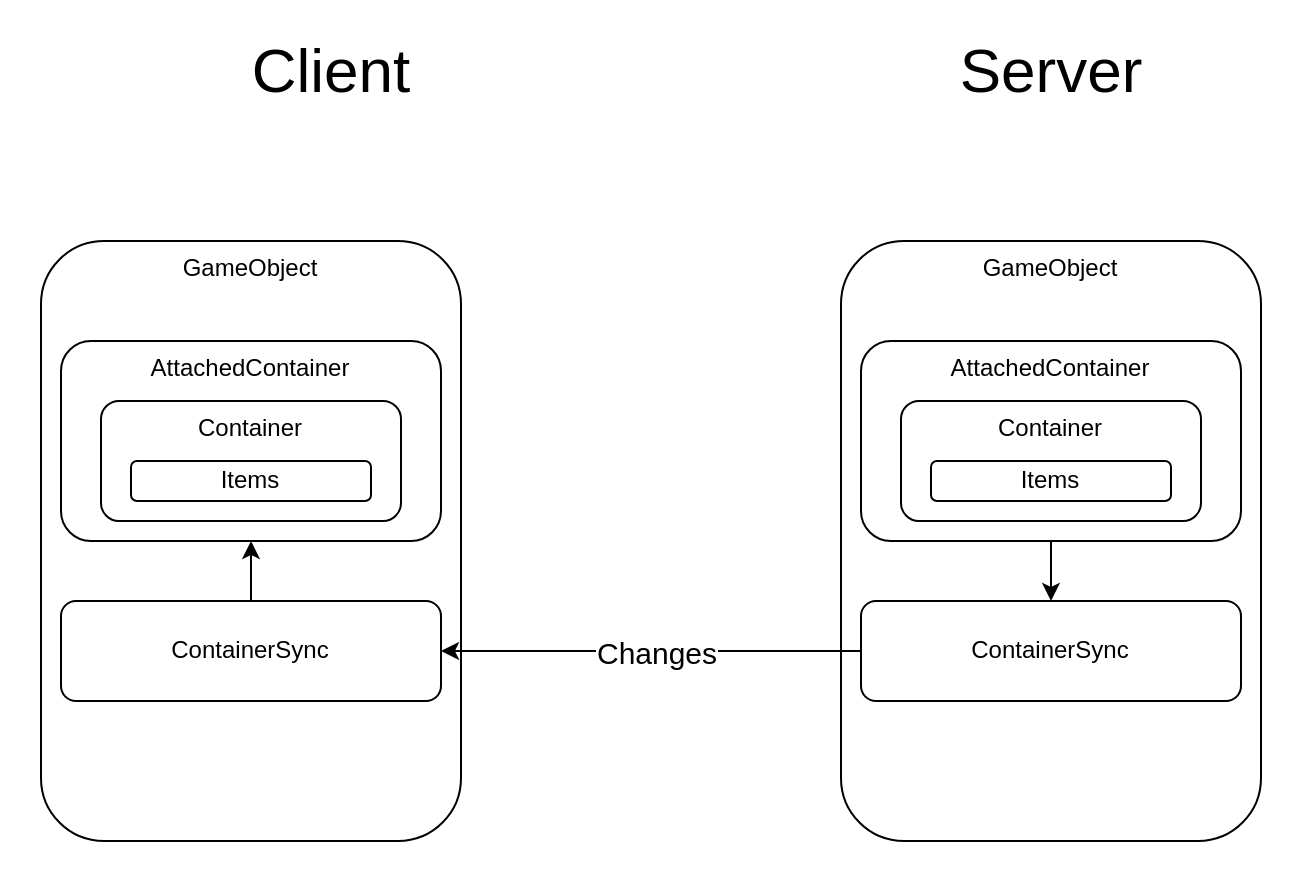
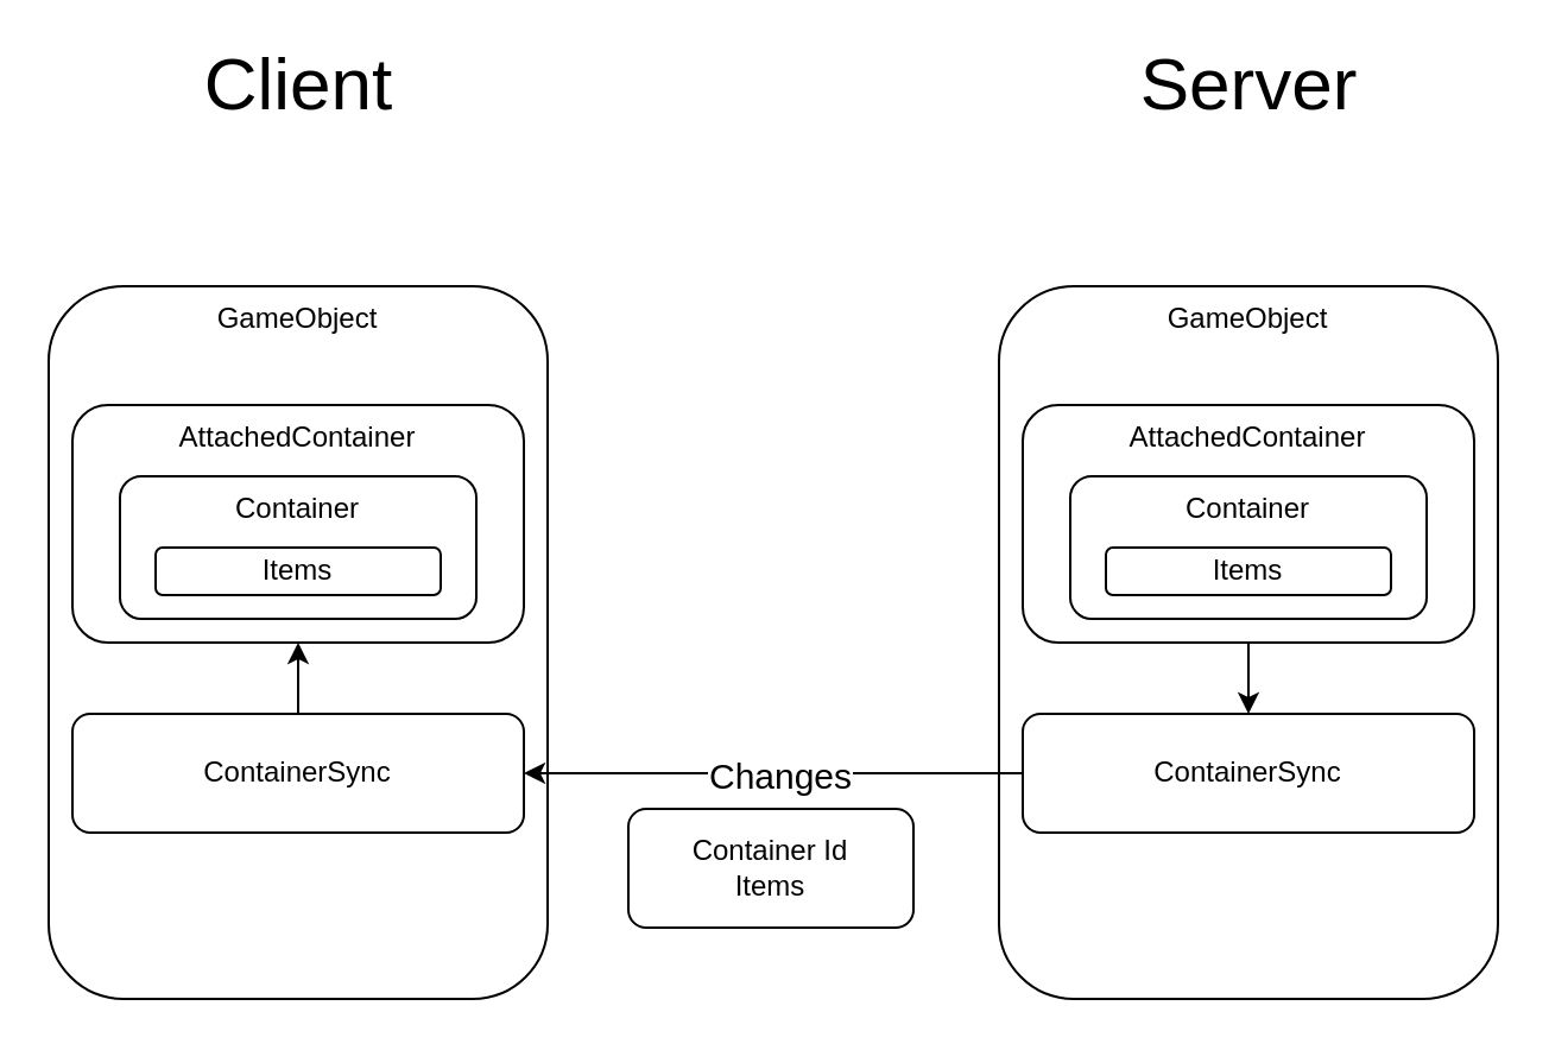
  <mxCell id="0" />
  <mxCell id="1" parent="0" />
  <mxCell id="2" value="GameObject" style="rounded=1;whiteSpace=wrap;html=1;align=center;verticalAlign=top;" vertex="1" parent="1"><mxGeometry x="20" y="120" width="210" height="300" as="geometry" /></mxCell>
  <mxCell id="3" value="GameObject" style="rounded=1;whiteSpace=wrap;html=1;align=center;verticalAlign=top;" vertex="1" parent="1"><mxGeometry x="420" y="120" width="210" height="300" as="geometry" /></mxCell>
- <mxCell id="4" value="&lt;font style=&quot;font-size: 31px&quot;&gt;Client&lt;/font&gt;" style="text;html=1;align=center;verticalAlign=middle;resizable=0;points=[];autosize=1;" vertex="1" parent="1"><mxGeometry x="120" y="20" width="90" height="30" as="geometry" /></mxCell>
+ <mxCell id="4" value="&lt;font style=&quot;font-size: 31px&quot;&gt;Client&lt;/font&gt;" style="text;html=1;align=center;verticalAlign=middle;resizable=0;points=[];autosize=1;" vertex="1" parent="1"><mxGeometry x="80" y="20" width="90" height="30" as="geometry" /></mxCell>
  <mxCell id="5" value="&lt;font style=&quot;font-size: 31px&quot;&gt;Server&lt;/font&gt;" style="text;html=1;align=center;verticalAlign=middle;resizable=0;points=[];autosize=1;" vertex="1" parent="1"><mxGeometry x="470" y="20" width="110" height="30" as="geometry" /></mxCell>
  <mxCell id="6" value="AttachedContainer" style="rounded=1;whiteSpace=wrap;html=1;verticalAlign=top;" vertex="1" parent="1"><mxGeometry x="30" y="170" width="190" height="100" as="geometry" /></mxCell>
  <mxCell id="7" value="Container" style="rounded=1;whiteSpace=wrap;html=1;verticalAlign=top;" vertex="1" parent="1"><mxGeometry x="50" y="200" width="150" height="60" as="geometry" /></mxCell>
  <mxCell id="8" value="Items" style="rounded=1;whiteSpace=wrap;html=1;" vertex="1" parent="1"><mxGeometry x="65" y="230" width="120" height="20" as="geometry" /></mxCell>
  <mxCell id="9" style="edgeStyle=orthogonalEdgeStyle;rounded=0;orthogonalLoop=1;jettySize=auto;html=1;exitX=0.5;exitY=0;exitDx=0;exitDy=0;entryX=0.5;entryY=1;entryDx=0;entryDy=0;fontSize=15;" edge="1" parent="1" source="10" target="6"><mxGeometry relative="1" as="geometry" /></mxCell>
  <mxCell id="10" value="ContainerSync" style="rounded=1;whiteSpace=wrap;html=1;verticalAlign=middle;" vertex="1" parent="1"><mxGeometry x="30" y="300" width="190" height="50" as="geometry" /></mxCell>
  <mxCell id="11" value="ContainerSync" style="rounded=1;whiteSpace=wrap;html=1;verticalAlign=middle;" vertex="1" parent="1"><mxGeometry x="430" y="300" width="190" height="50" as="geometry" /></mxCell>
  <mxCell id="12" value="" style="endArrow=classic;html=1;exitX=0;exitY=0.5;exitDx=0;exitDy=0;entryX=1;entryY=0.5;entryDx=0;entryDy=0;" edge="1" parent="1" source="11" target="10"><mxGeometry width="50" height="50" relative="1" as="geometry"><mxPoint x="300" y="310" as="sourcePoint" /><mxPoint x="350" y="260" as="targetPoint" /></mxGeometry></mxCell>
  <mxCell id="13" value="Changes" style="edgeLabel;html=1;align=center;verticalAlign=middle;resizable=0;points=[];fontSize=15;" vertex="1" connectable="0" parent="12"><mxGeometry x="-0.133" y="2" relative="1" as="geometry"><mxPoint x="-12" y="-2" as="offset" /></mxGeometry></mxCell>
  <mxCell id="14" style="edgeStyle=orthogonalEdgeStyle;rounded=0;orthogonalLoop=1;jettySize=auto;html=1;exitX=0.5;exitY=1;exitDx=0;exitDy=0;entryX=0.5;entryY=0;entryDx=0;entryDy=0;fontSize=15;" edge="1" parent="1" source="15" target="11"><mxGeometry relative="1" as="geometry" /></mxCell>
  <mxCell id="15" value="AttachedContainer" style="rounded=1;whiteSpace=wrap;html=1;verticalAlign=top;" vertex="1" parent="1"><mxGeometry x="430" y="170" width="190" height="100" as="geometry" /></mxCell>
  <mxCell id="16" value="Container" style="rounded=1;whiteSpace=wrap;html=1;verticalAlign=top;" vertex="1" parent="1"><mxGeometry x="450" y="200" width="150" height="60" as="geometry" /></mxCell>
  <mxCell id="17" value="Items" style="rounded=1;whiteSpace=wrap;html=1;" vertex="1" parent="1"><mxGeometry x="465" y="230" width="120" height="20" as="geometry" /></mxCell>
+ <mxCell id="18" value="Container Id&lt;br&gt;Items" style="rounded=1;whiteSpace=wrap;html=1;" vertex="1" parent="1"><mxGeometry x="264" y="340" width="120" height="50" as="geometry" /></mxCell>
